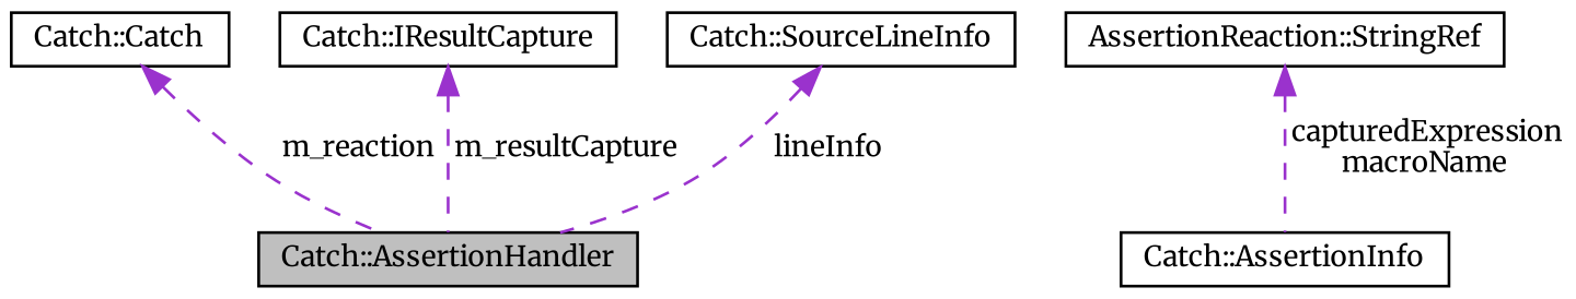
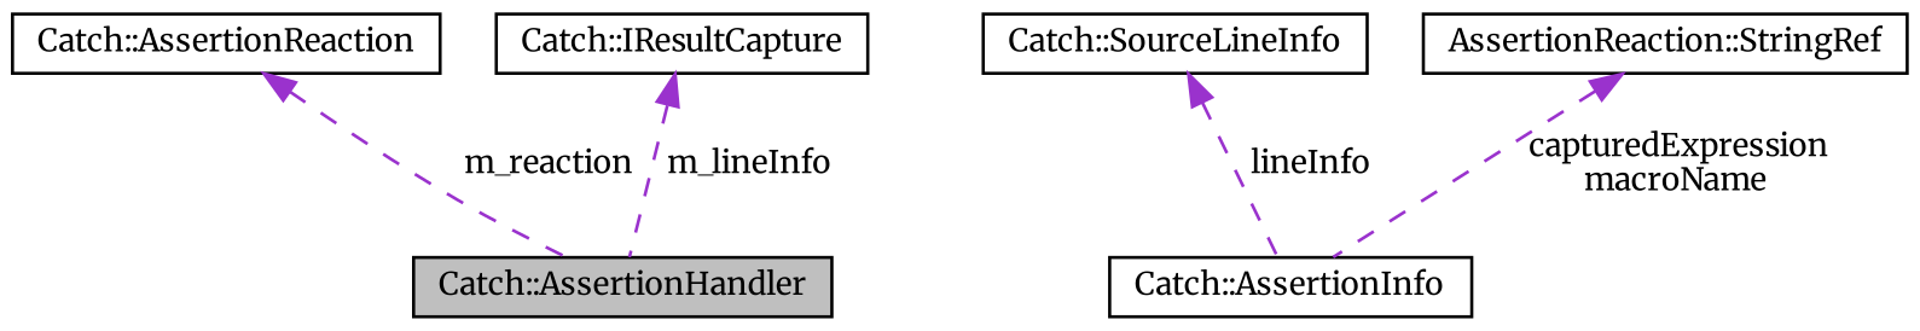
  digraph {
    fontname=Merriweather
    node [color=black fontname=Merriweather fontsize=10 shape=record]
    edge [color=darkorchid3 dir=back fontname=Merriweather fontsize=10 labelfontname=Helvetica labelfontsize=10 style=dashed]
    n1 [fillcolor=grey75 fontcolor=black height=0.2 label="Catch::AssertionHandler" style=filled width=0.4]
-   n2 [height=0.2 label="Catch::Catch" width=0.4]
+   n2 [height=0.2 label="Catch::AssertionReaction" width=0.4]
    n3 [height=0.2 label="Catch::IResultCapture" width=0.4]
    n4 [height=0.2 label="Catch::AssertionInfo" width=0.4]
    n5 [height=0.2 label="Catch::SourceLineInfo" width=0.4]
    n6 [height=0.2 label="AssertionReaction::StringRef" width=0.4]
    n2 -> n1 [label=" m_reaction"]
-   n3 -> n1 [label=" m_resultCapture"]
-   n5 -> n1 [label=" lineInfo"]
+   n3 -> n1 [label=" m_lineInfo"]
+   n5 -> n4 [label=" lineInfo"]
    n6 -> n4 [label=" capturedExpression\nmacroName"]
  }
